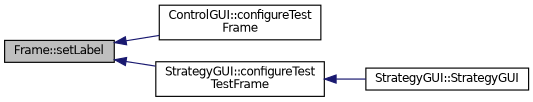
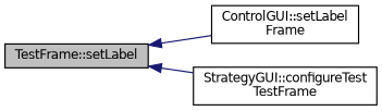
  digraph {
    rankdir=LR
    node [color=black fillcolor=white fontname=Helvetica fontsize=10 shape=record style=filled]
    edge [color=midnightblue dir=back fontname=Helvetica fontsize=10 labelfontname=Helvetica labelfontsize=10 style=solid]
-   n1 [fillcolor=grey75 fontcolor=black height=0.2 label="Frame::setLabel" width=0.4]
-   n2 [height=0.2 label="ControlGUI::configureTest\lFrame" width=0.4]
+   n1 [fillcolor=grey75 fontcolor=black height=0.2 label="TestFrame::setLabel" width=0.4]
+   n2 [height=0.2 label="ControlGUI::setLabel\lFrame" width=0.4]
    n3 [height=0.2 label="StrategyGUI::configureTest\lTestFrame" width=0.4]
-   n4 [height=0.2 label="StrategyGUI::StrategyGUI" width=0.4]
    n1 -> n2
    n1 -> n3
-   n3 -> n4
  }
